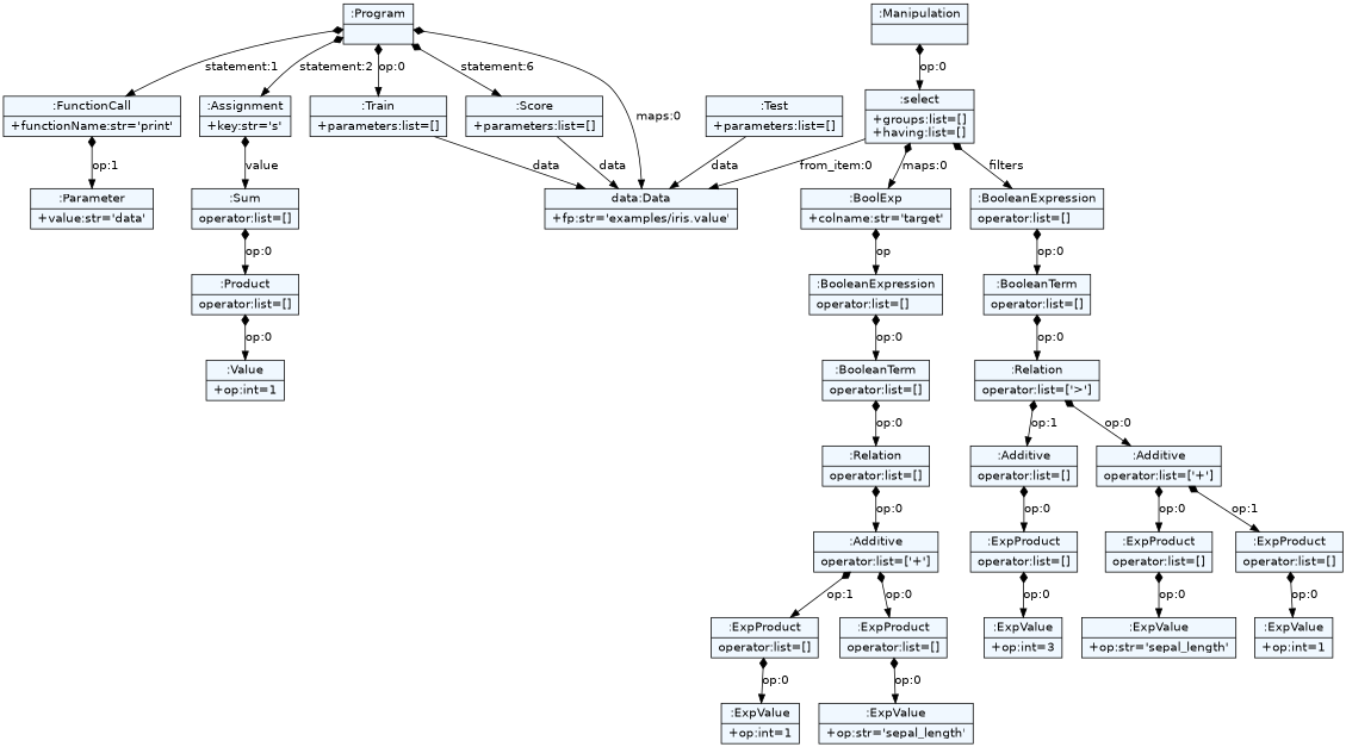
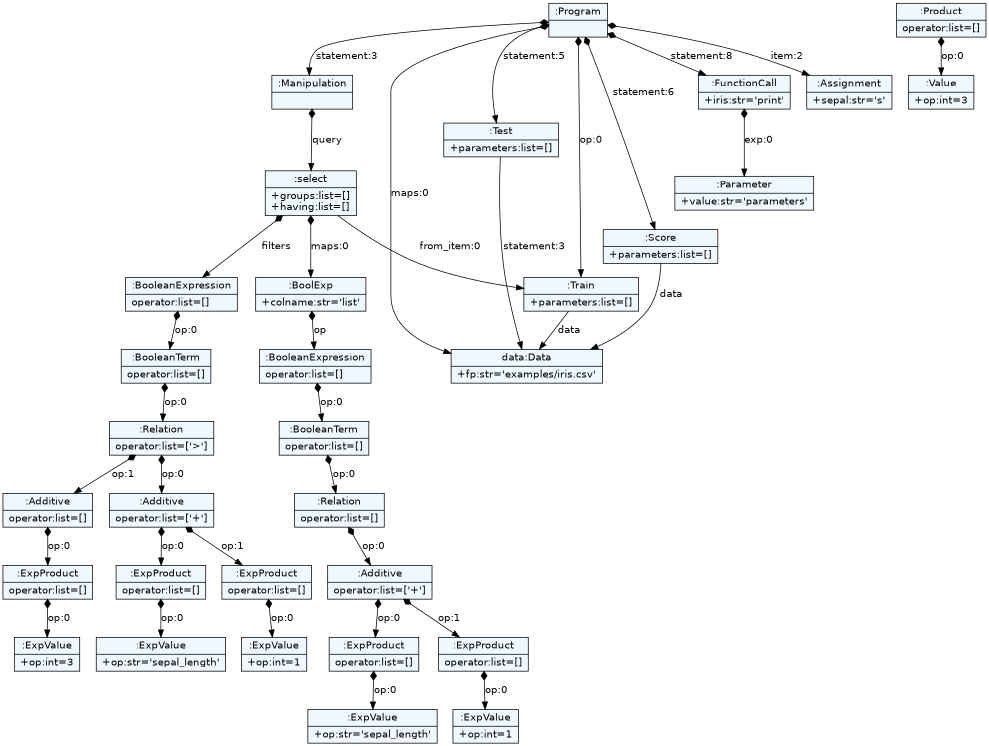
  digraph {
    fontname="DejaVu Sans"
    fontsize=8
    nodesep=0.3
    node [fillcolor=aliceblue fontname="DejaVu Sans" shape=record style=filled]
    edge [arrowtail=diamond dir=both fontname="DejaVu Sans"]
    n1 [label="{:Program|}"]
-   n2 [label="{data:Data|+fp:str='examples/iris.value'\l}"]
-   n3 [label="{:FunctionCall|+functionName:str='print'\l}"]
-   n4 [label="{:Assignment|+key:str='s'\l}"]
+   n2 [label="{data:Data|+fp:str='examples/iris.csv'\l}"]
+   n3 [label="{:FunctionCall|+iris:str='print'\l}"]
+   n4 [label="{:Assignment|+sepal:str='s'\l}"]
    n5 [label="{:Manipulation|}"]
    n6 [label="{:Train|+parameters:list=[]\l}"]
    n7 [label="{:Test|+parameters:list=[]\l}"]
    n8 [label="{:Score|+parameters:list=[]\l}"]
-   n9 [label="{:Parameter|+value:str='data'\l}"]
-   n10 [label="{:Sum|operator:list=[]\l}"]
+   n9 [label="{:Parameter|+value:str='parameters'\l}"]
    n11 [label="{:select|+groups:list=[]\l+having:list=[]\l}"]
    n12 [label="{:Product|operator:list=[]\l}"]
-   n13 [label="{:Value|+op:int=1\l}"]
-   n14 [label="{:BoolExp|+colname:str='target'\l}"]
+   n13 [label="{:Value|+op:int=3\l}"]
+   n14 [label="{:BoolExp|+colname:str='list'\l}"]
    n15 [label="{:BooleanExpression|operator:list=[]\l}"]
    n16 [label="{:BooleanExpression|operator:list=[]\l}"]
    n17 [label="{:BooleanTerm|operator:list=[]\l}"]
    n18 [label="{:BooleanTerm|operator:list=[]\l}"]
    n19 [label="{:Relation|operator:list=[]\l}"]
    n20 [label="{:Additive|operator:list=['+']\l}"]
    n21 [label="{:ExpProduct|operator:list=[]\l}"]
    n22 [label="{:ExpProduct|operator:list=[]\l}"]
    n23 [label="{:ExpValue|+op:str='sepal_length'\l}"]
    n24 [label="{:ExpValue|+op:int=1\l}"]
    n25 [label="{:Relation|operator:list=['\>']\l}"]
    n26 [label="{:Additive|operator:list=['+']\l}"]
    n27 [label="{:Additive|operator:list=[]\l}"]
    n28 [label="{:ExpProduct|operator:list=[]\l}"]
    n29 [label="{:ExpProduct|operator:list=[]\l}"]
    n30 [label="{:ExpProduct|operator:list=[]\l}"]
    n31 [label="{:ExpValue|+op:str='sepal_length'\l}"]
    n32 [label="{:ExpValue|+op:int=1\l}"]
    n33 [label="{:ExpValue|+op:int=3\l}"]
    n1 -> n2 [label="maps:0"]
-   n1 -> n3 [label="statement:1"]
-   n1 -> n4 [label="statement:2"]
+   n1 -> n3 [label="statement:8"]
+   n1 -> n4 [label="item:2"]
+   n1 -> n5 [label="statement:3"]
    n1 -> n6 [label="op:0"]
+   n1 -> n7 [label="statement:5"]
    n1 -> n8 [label="statement:6"]
-   n3 -> n9 [label="op:1"]
-   n4 -> n10 [label=value]
-   n5 -> n11 [label="op:0"]
+   n3 -> n9 [label="exp:0"]
+   n5 -> n11 [label=query]
    n6 -> n2 [arrowtail=empty dir=black label=data]
-   n7 -> n2 [arrowtail=empty dir=black label=data]
+   n7 -> n2 [arrowtail=empty dir=black label="statement:3"]
    n8 -> n2 [arrowtail=empty dir=black label=data]
-   n10 -> n12 [label="op:0"]
-   n11 -> n2 [arrowtail=empty dir=black label="from_item:0"]
+   n11 -> n6 [arrowtail=empty dir=black label="from_item:0"]
    n11 -> n14 [label="maps:0"]
    n11 -> n15 [label=filters]
    n12 -> n13 [label="op:0"]
    n14 -> n16 [label=op]
    n15 -> n17 [label="op:0"]
    n16 -> n18 [label="op:0"]
    n17 -> n25 [label="op:0"]
    n18 -> n19 [label="op:0"]
    n19 -> n20 [label="op:0"]
    n20 -> n21 [label="op:0"]
    n20 -> n22 [label="op:1"]
    n21 -> n23 [label="op:0"]
    n22 -> n24 [label="op:0"]
    n25 -> n26 [label="op:0"]
    n25 -> n27 [label="op:1"]
    n26 -> n28 [label="op:0"]
    n26 -> n29 [label="op:1"]
    n27 -> n30 [label="op:0"]
    n28 -> n31 [label="op:0"]
    n29 -> n32 [label="op:0"]
    n30 -> n33 [label="op:0"]
  }
